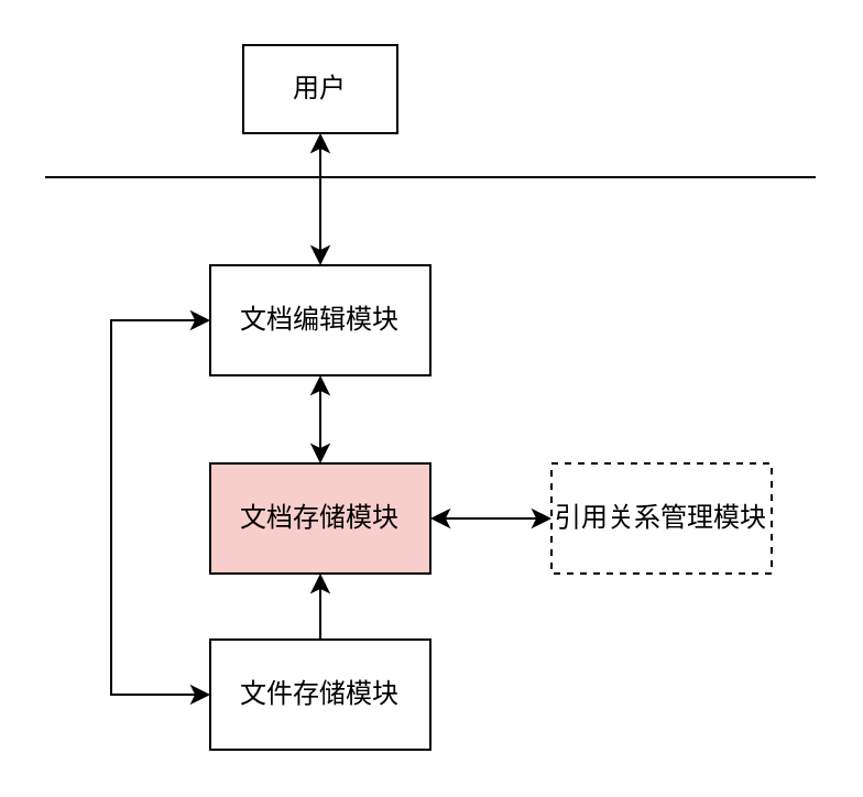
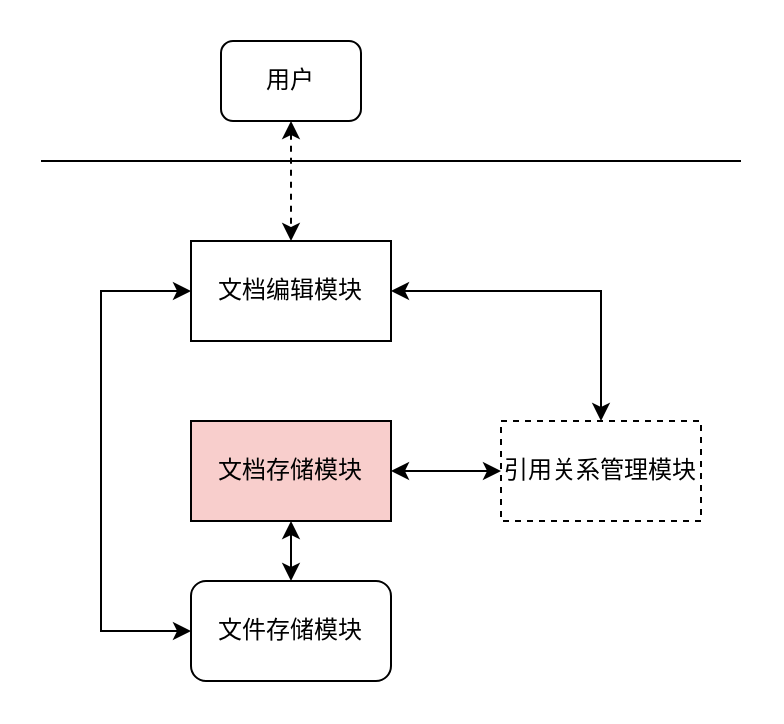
  <mxCell id="0" />
  <mxCell id="1" parent="0" />
- <mxCell id="2" style="edgeStyle=orthogonalEdgeStyle;rounded=0;orthogonalLoop=1;jettySize=auto;html=1;entryX=0.5;entryY=0;entryDx=0;entryDy=0;startArrow=classic;startFill=1;" parent="1" source="3" target="7" edge="1"><mxGeometry relative="1" as="geometry" /></mxCell>
- <mxCell id="3" value="用户" style="whiteSpace=wrap;html=1;rounded=0;" parent="1" vertex="1"><mxGeometry x="110" y="20" width="70" height="40" as="geometry" /></mxCell>
+ <mxCell id="2" style="edgeStyle=orthogonalEdgeStyle;rounded=0;orthogonalLoop=1;jettySize=auto;html=1;entryX=0.5;entryY=0;entryDx=0;entryDy=0;startArrow=classic;startFill=1;dashed=1;" parent="1" source="3" target="7" edge="1"><mxGeometry relative="1" as="geometry" /></mxCell>
+ <mxCell id="3" value="用户" style="rounded=1;whiteSpace=wrap;html=1;" parent="1" vertex="1"><mxGeometry x="110" y="20" width="70" height="40" as="geometry" /></mxCell>
  <mxCell id="4" value="" style="endArrow=none;html=1;rounded=0;" parent="1" edge="1"><mxGeometry width="50" height="50" relative="1" as="geometry"><mxPoint x="20" y="80" as="sourcePoint" /><mxPoint x="370" y="80" as="targetPoint" /></mxGeometry></mxCell>
  <mxCell id="5" style="edgeStyle=orthogonalEdgeStyle;rounded=0;orthogonalLoop=1;jettySize=auto;html=1;entryX=0;entryY=0.5;entryDx=0;entryDy=0;exitX=0;exitY=0.5;exitDx=0;exitDy=0;startArrow=classic;startFill=1;" parent="1" source="7" target="12" edge="1"><mxGeometry relative="1" as="geometry"><Array as="points"><mxPoint x="50" y="145" /><mxPoint x="50" y="315" /></Array></mxGeometry></mxCell>
- <mxCell id="6" style="edgeStyle=orthogonalEdgeStyle;rounded=0;orthogonalLoop=1;jettySize=auto;html=1;startArrow=classic;startFill=1;" parent="1" source="7" target="10" edge="1"><mxGeometry relative="1" as="geometry" /></mxCell>
+ <mxCell id="6" style="edgeStyle=orthogonalEdgeStyle;rounded=0;orthogonalLoop=1;jettySize=auto;html=1;startArrow=classic;startFill=1;" parent="1" source="7" target="11" edge="1"><mxGeometry relative="1" as="geometry" /></mxCell>
  <mxCell id="7" value="文档编辑模块" style="rounded=0;whiteSpace=wrap;html=1;" parent="1" vertex="1"><mxGeometry x="95" y="120" width="100" height="50" as="geometry" /></mxCell>
- <mxCell id="8" style="edgeStyle=orthogonalEdgeStyle;rounded=0;orthogonalLoop=1;jettySize=auto;html=1;entryX=0.5;entryY=0;entryDx=0;entryDy=0;startArrow=classic;startFill=1;endArrow=none;" parent="1" source="10" target="12" edge="1"><mxGeometry relative="1" as="geometry" /></mxCell>
+ <mxCell id="8" style="edgeStyle=orthogonalEdgeStyle;rounded=0;orthogonalLoop=1;jettySize=auto;html=1;entryX=0.5;entryY=0;entryDx=0;entryDy=0;startArrow=classic;startFill=1;" parent="1" source="10" target="12" edge="1"><mxGeometry relative="1" as="geometry" /></mxCell>
  <mxCell id="9" style="edgeStyle=orthogonalEdgeStyle;rounded=0;orthogonalLoop=1;jettySize=auto;html=1;startArrow=classic;startFill=1;" parent="1" source="10" target="11" edge="1"><mxGeometry relative="1" as="geometry" /></mxCell>
  <mxCell id="10" value="文档存储模块" style="rounded=0;whiteSpace=wrap;html=1;fillColor=#f8cecc;" parent="1" vertex="1"><mxGeometry x="95" y="210" width="100" height="50" as="geometry" /></mxCell>
  <mxCell id="11" value="引用关系管理模块" style="rounded=0;whiteSpace=wrap;html=1;dashed=1;" parent="1" vertex="1"><mxGeometry x="250" y="210" width="100" height="50" as="geometry" /></mxCell>
- <mxCell id="12" value="文件存储模块" style="rounded=0;whiteSpace=wrap;html=1;" parent="1" vertex="1"><mxGeometry x="95" y="290" width="100" height="50" as="geometry" /></mxCell>
+ <mxCell id="12" value="文件存储模块" style="whiteSpace=wrap;html=1;rounded=1;" parent="1" vertex="1"><mxGeometry x="95" y="290" width="100" height="50" as="geometry" /></mxCell>
